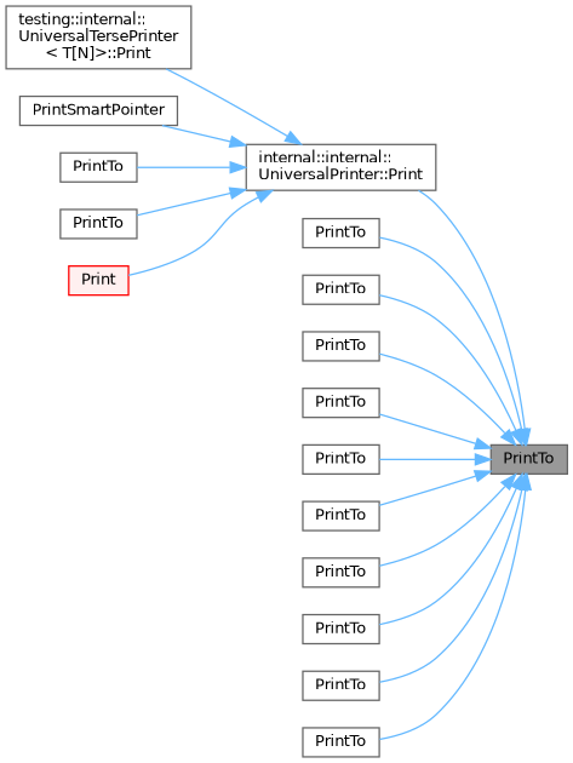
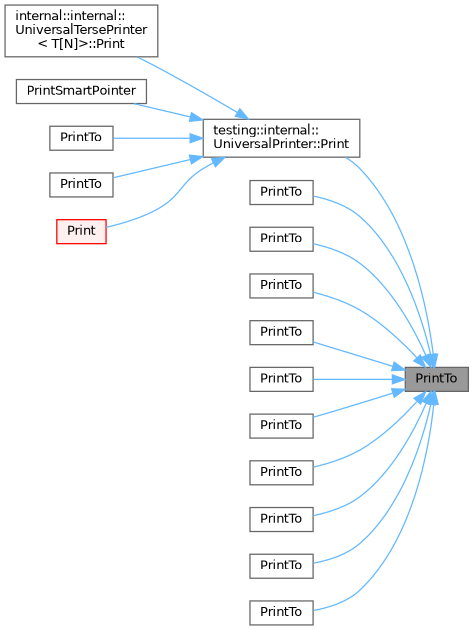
  digraph {
    rankdir=RL
    node [color=grey40 fillcolor=white fontname=Helvetica fontsize=10 shape=box style=filled]
    edge [color=steelblue1 dir=back fontname=Helvetica fontsize=10 labelfontname=Helvetica labelfontsize=10 style=solid]
    n1 [color=gray40 fillcolor=grey60 fontcolor=black height=0.2 label=PrintTo width=0.4]
-   n2 [height=0.2 label="internal::internal::\lUniversalPrinter::Print" width=0.4]
+   n2 [height=0.2 label="testing::internal::\lUniversalPrinter::Print" width=0.4]
    n3 [height=0.2 label=PrintTo width=0.4]
    n4 [height=0.2 label=PrintTo width=0.4]
    n5 [height=0.2 label=PrintTo width=0.4]
    n6 [height=0.2 label=PrintTo width=0.4]
    n7 [height=0.2 label=PrintTo width=0.4]
    n8 [height=0.2 label=PrintTo width=0.4]
    n9 [height=0.2 label=PrintTo width=0.4]
    n10 [height=0.2 label=PrintTo width=0.4]
    n11 [height=0.2 label=PrintTo width=0.4]
    n12 [height=0.2 label=PrintTo width=0.4]
-   n13 [height=0.2 label="testing::internal::\lUniversalTersePrinter\l\< T[N]\>::Print" width=0.4]
+   n13 [height=0.2 label="internal::internal::\lUniversalTersePrinter\l\< T[N]\>::Print" width=0.4]
    n14 [height=0.2 label=PrintSmartPointer width=0.4]
    n15 [height=0.2 label=PrintTo width=0.4]
    n16 [height=0.2 label=PrintTo width=0.4]
    n17 [color=red fillcolor="#FFF0F0" height=0.2 label=Print width=0.4]
    n1 -> n2
    n1 -> n3
    n1 -> n4
    n1 -> n5
    n1 -> n6
    n1 -> n7
    n1 -> n8
    n1 -> n9
    n1 -> n10
    n1 -> n11
    n1 -> n12
    n2 -> n13
    n2 -> n14
    n2 -> n15
    n2 -> n16
    n2 -> n17
  }
